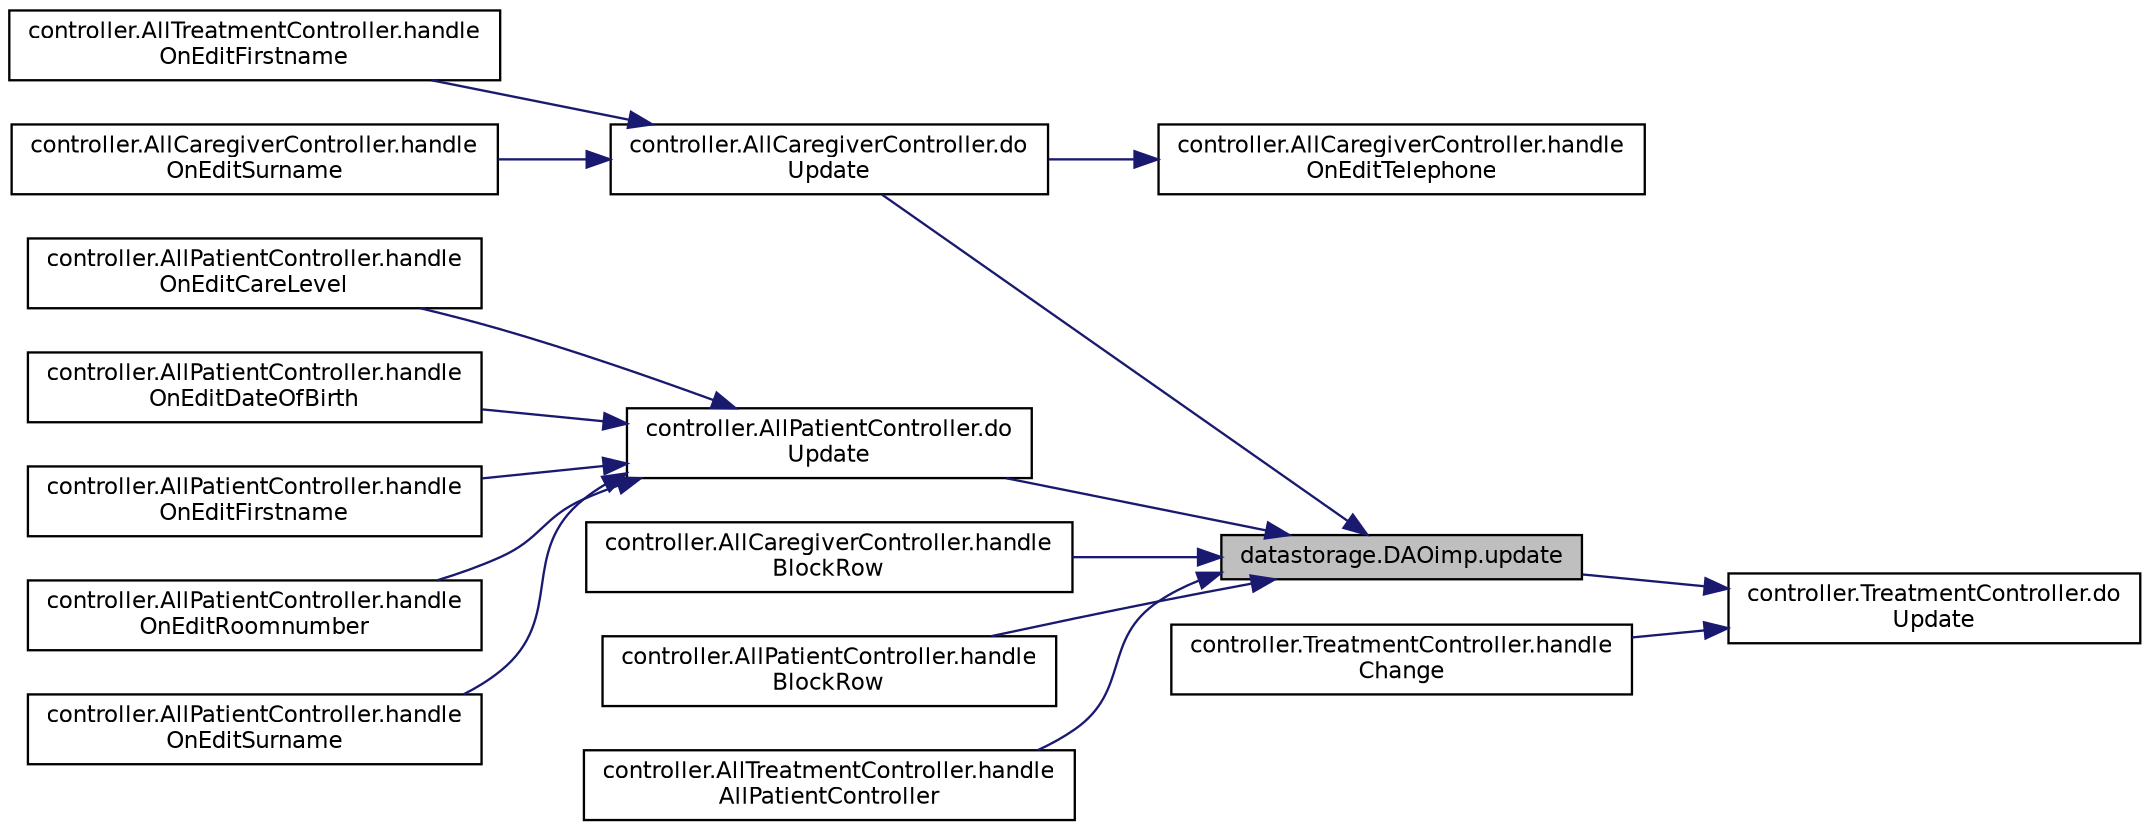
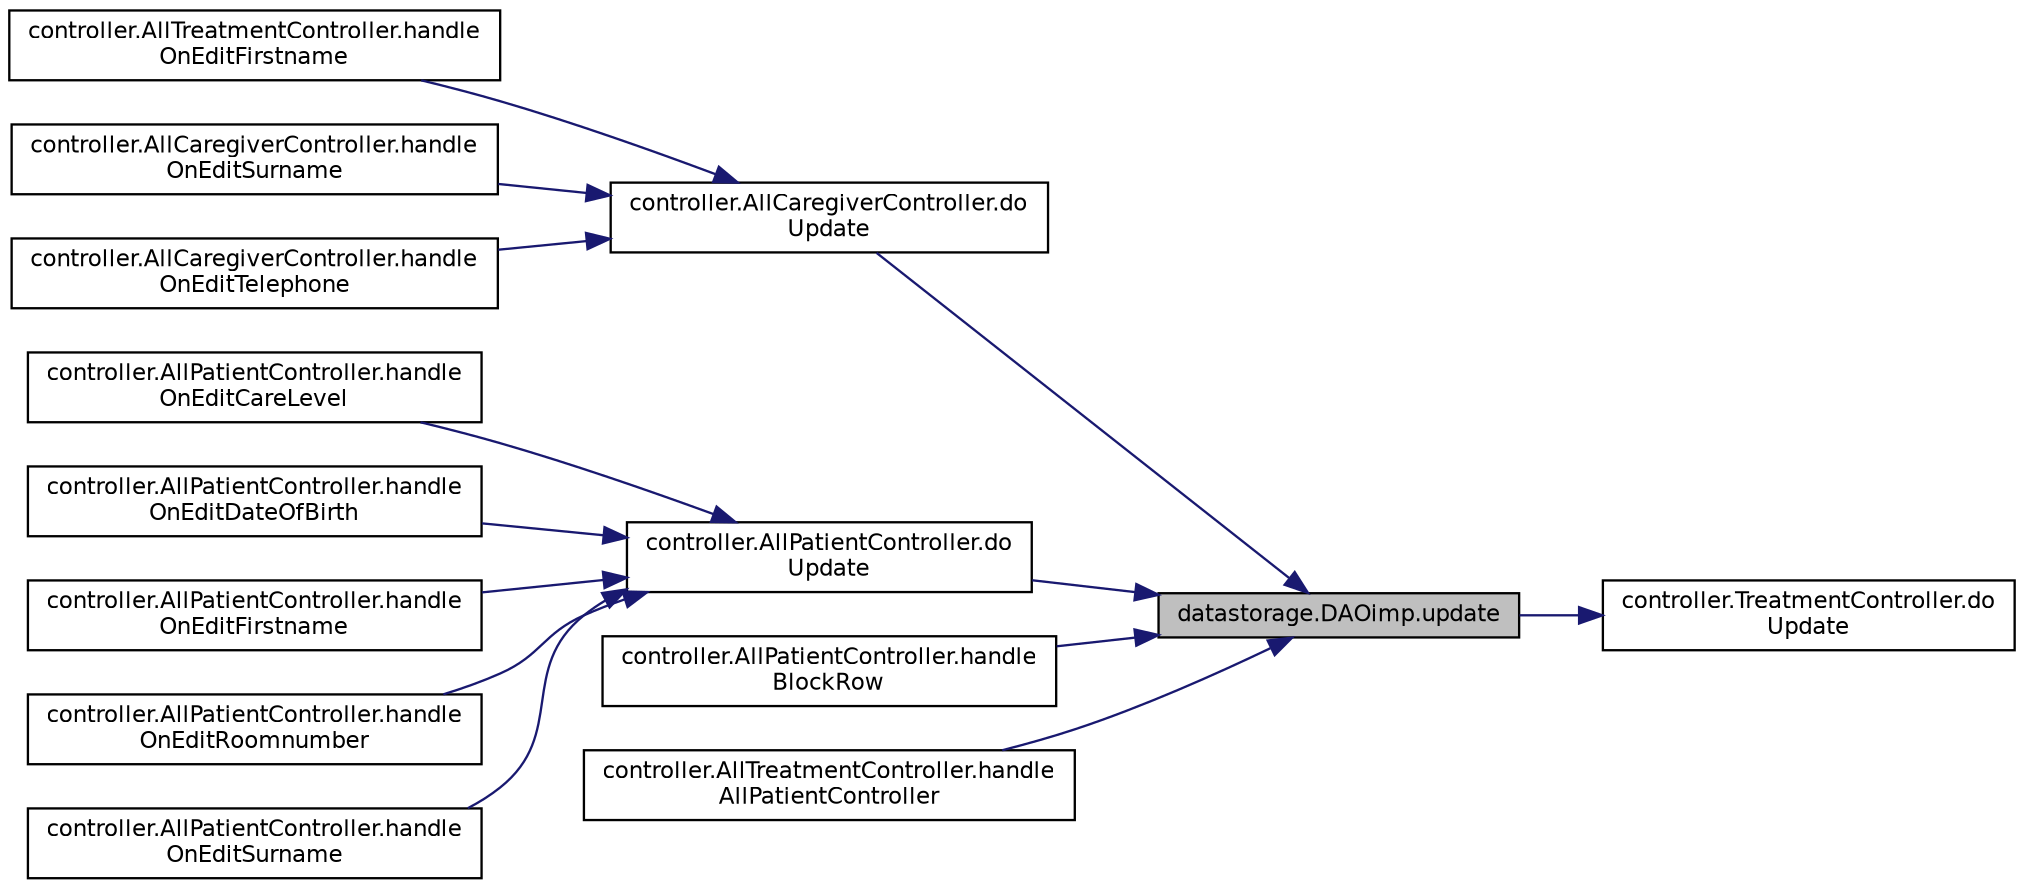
  digraph {
    rankdir=RL
    node [color=black fillcolor=white fontname=Helvetica fontsize=10 shape=record style=filled]
    edge [color=midnightblue dir=back fontname=Helvetica fontsize=10 labelfontname=Helvetica labelfontsize=10 style=solid]
    n1 [fillcolor=grey75 fontcolor=black height=0.2 label="datastorage.DAOimp.update" width=0.4]
    n2 [height=0.2 label="controller.AllCaregiverController.do\lUpdate" width=0.4]
    n3 [height=0.2 label="controller.AllPatientController.do\lUpdate" width=0.4]
-   n4 [height=0.2 label="controller.AllCaregiverController.handle\lBlockRow" width=0.4]
    n5 [height=0.2 label="controller.AllPatientController.handle\lBlockRow" width=0.4]
    n6 [height=0.2 label="controller.AllTreatmentController.handle\lAllPatientController" width=0.4]
    n7 [height=0.2 label="controller.TreatmentController.do\lUpdate" width=0.4]
-   n8 [height=0.2 label="controller.TreatmentController.handle\lChange" width=0.4]
    n9 [height=0.2 label="controller.AllTreatmentController.handle\lOnEditFirstname" width=0.4]
    n10 [height=0.2 label="controller.AllCaregiverController.handle\lOnEditSurname" width=0.4]
    n11 [height=0.2 label="controller.AllCaregiverController.handle\lOnEditTelephone" width=0.4]
    n12 [height=0.2 label="controller.AllPatientController.handle\lOnEditCareLevel" width=0.4]
    n13 [height=0.2 label="controller.AllPatientController.handle\lOnEditDateOfBirth" width=0.4]
    n14 [height=0.2 label="controller.AllPatientController.handle\lOnEditFirstname" width=0.4]
    n15 [height=0.2 label="controller.AllPatientController.handle\lOnEditRoomnumber" width=0.4]
    n16 [height=0.2 label="controller.AllPatientController.handle\lOnEditSurname" width=0.4]
    n1 -> n2
    n1 -> n3
-   n1 -> n4
    n1 -> n5
    n1 -> n6
    n2 -> n9
    n2 -> n10
-   n11 -> n2
+   n2 -> n11
    n3 -> n12
    n3 -> n13
    n3 -> n14
    n3 -> n15
    n3 -> n16
    n7 -> n1
-   n7 -> n8
  }
